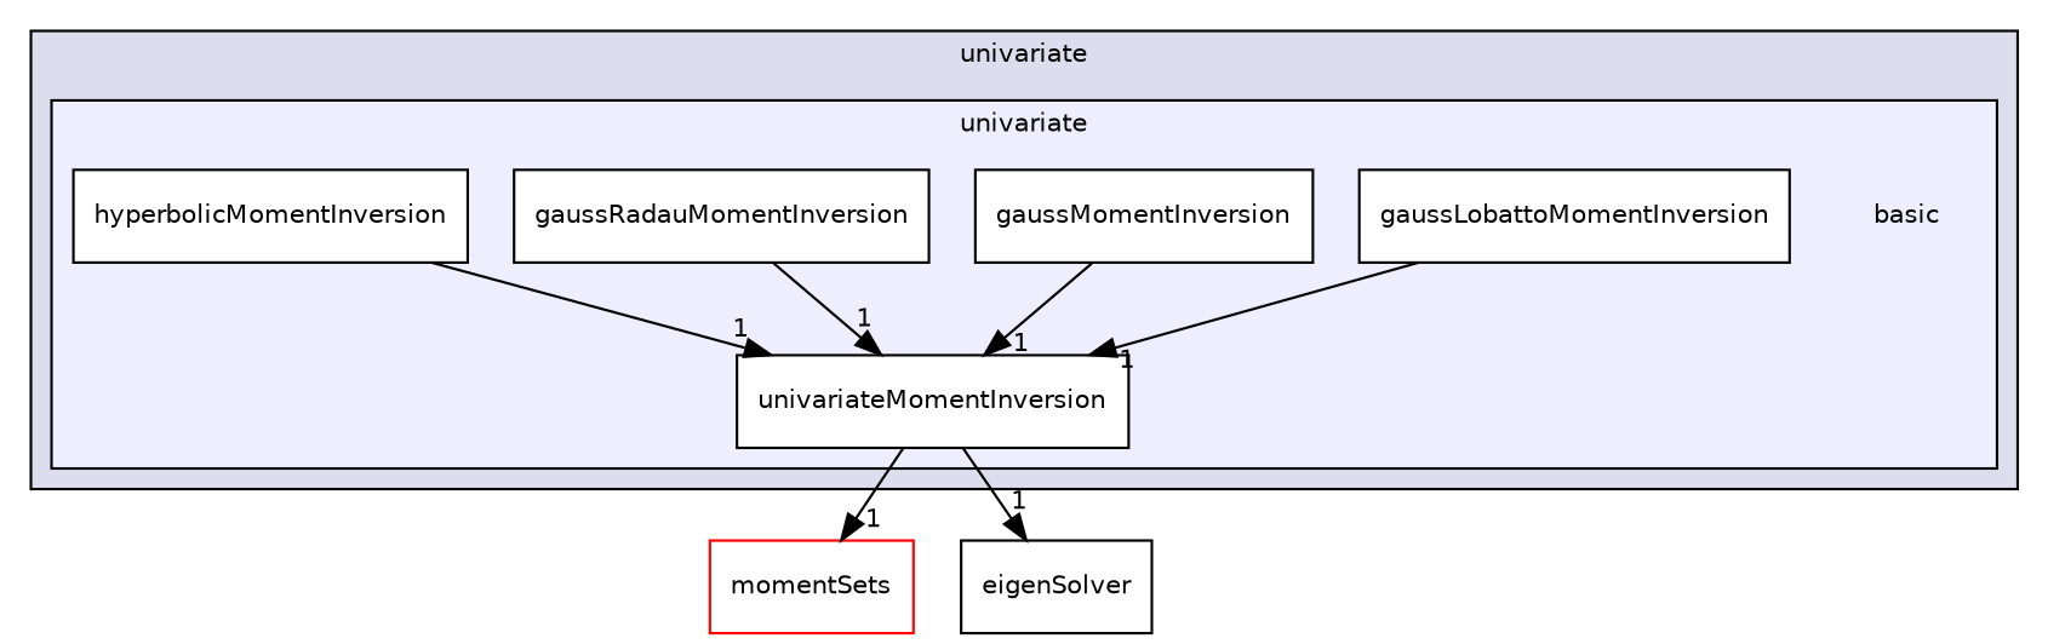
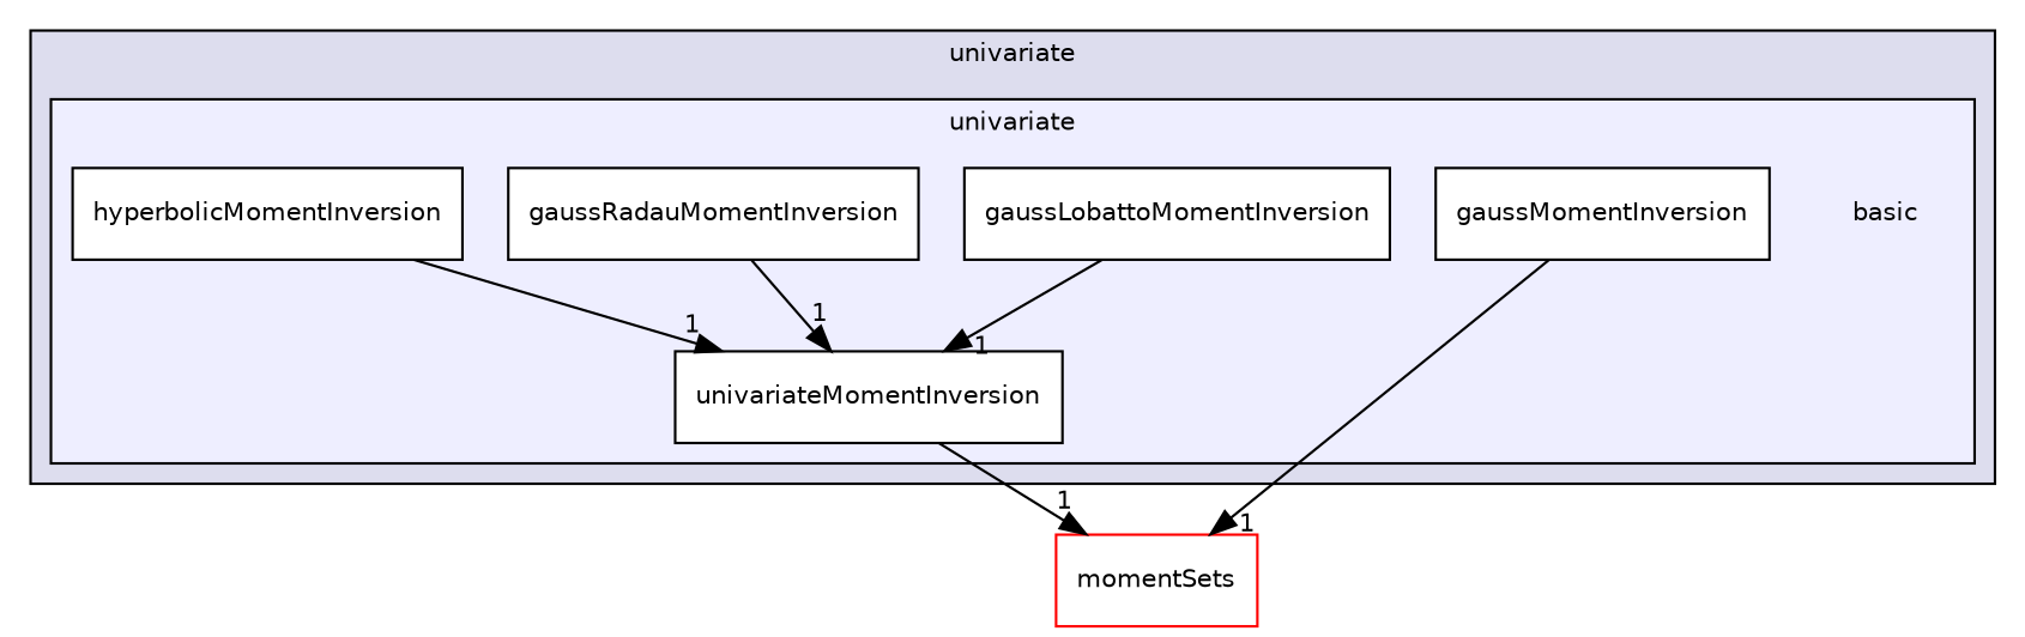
  digraph {
    compound=true
    node [fontname=Helvetica fontsize=10 shape=box color=black fillcolor=white style=filled]
    edge [headlabel=1 labeldistance=1.5 labelfontname=Helvetica labelfontsize=10]
    n1 [label=basic shape=plaintext color="" fillcolor="" style=""]
    n2 [label=gaussLobattoMomentInversion]
    n3 [label=gaussMomentInversion]
    n4 [label=gaussRadauMomentInversion]
    n5 [label=hyperbolicMomentInversion]
    n6 [label=univariateMomentInversion]
    n7 [color=red label=momentSets fillcolor="" style=""]
-   n8 [label=eigenSolver color="" fillcolor="" style=""]
    subgraph cluster_1 {
      bgcolor="#ddddee"
      fontname=Helvetica
      fontsize=10
      label=univariate
      pencolor=black
      subgraph cluster_2 {
        bgcolor="#eeeeff"
        fontname=Helvetica
        fontsize=10
        pencolor=black
        n1
        n2
        n3
        n4
        n5
        n6
      }
    }
    n2 -> n6
-   n3 -> n6
+   n3 -> n7
    n4 -> n6
    n5 -> n6
    n6 -> n7
-   n6 -> n8
  }
